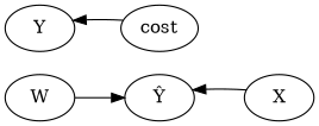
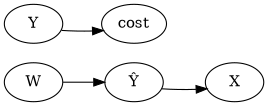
  digraph {
    rankdir=LR
    W
    "Ŷ"
    X
    Y
    cost
    W -> "Ŷ"
-   X -> "Ŷ"
-   cost -> Y
+   "Ŷ" -> X
+   Y -> cost
  }
